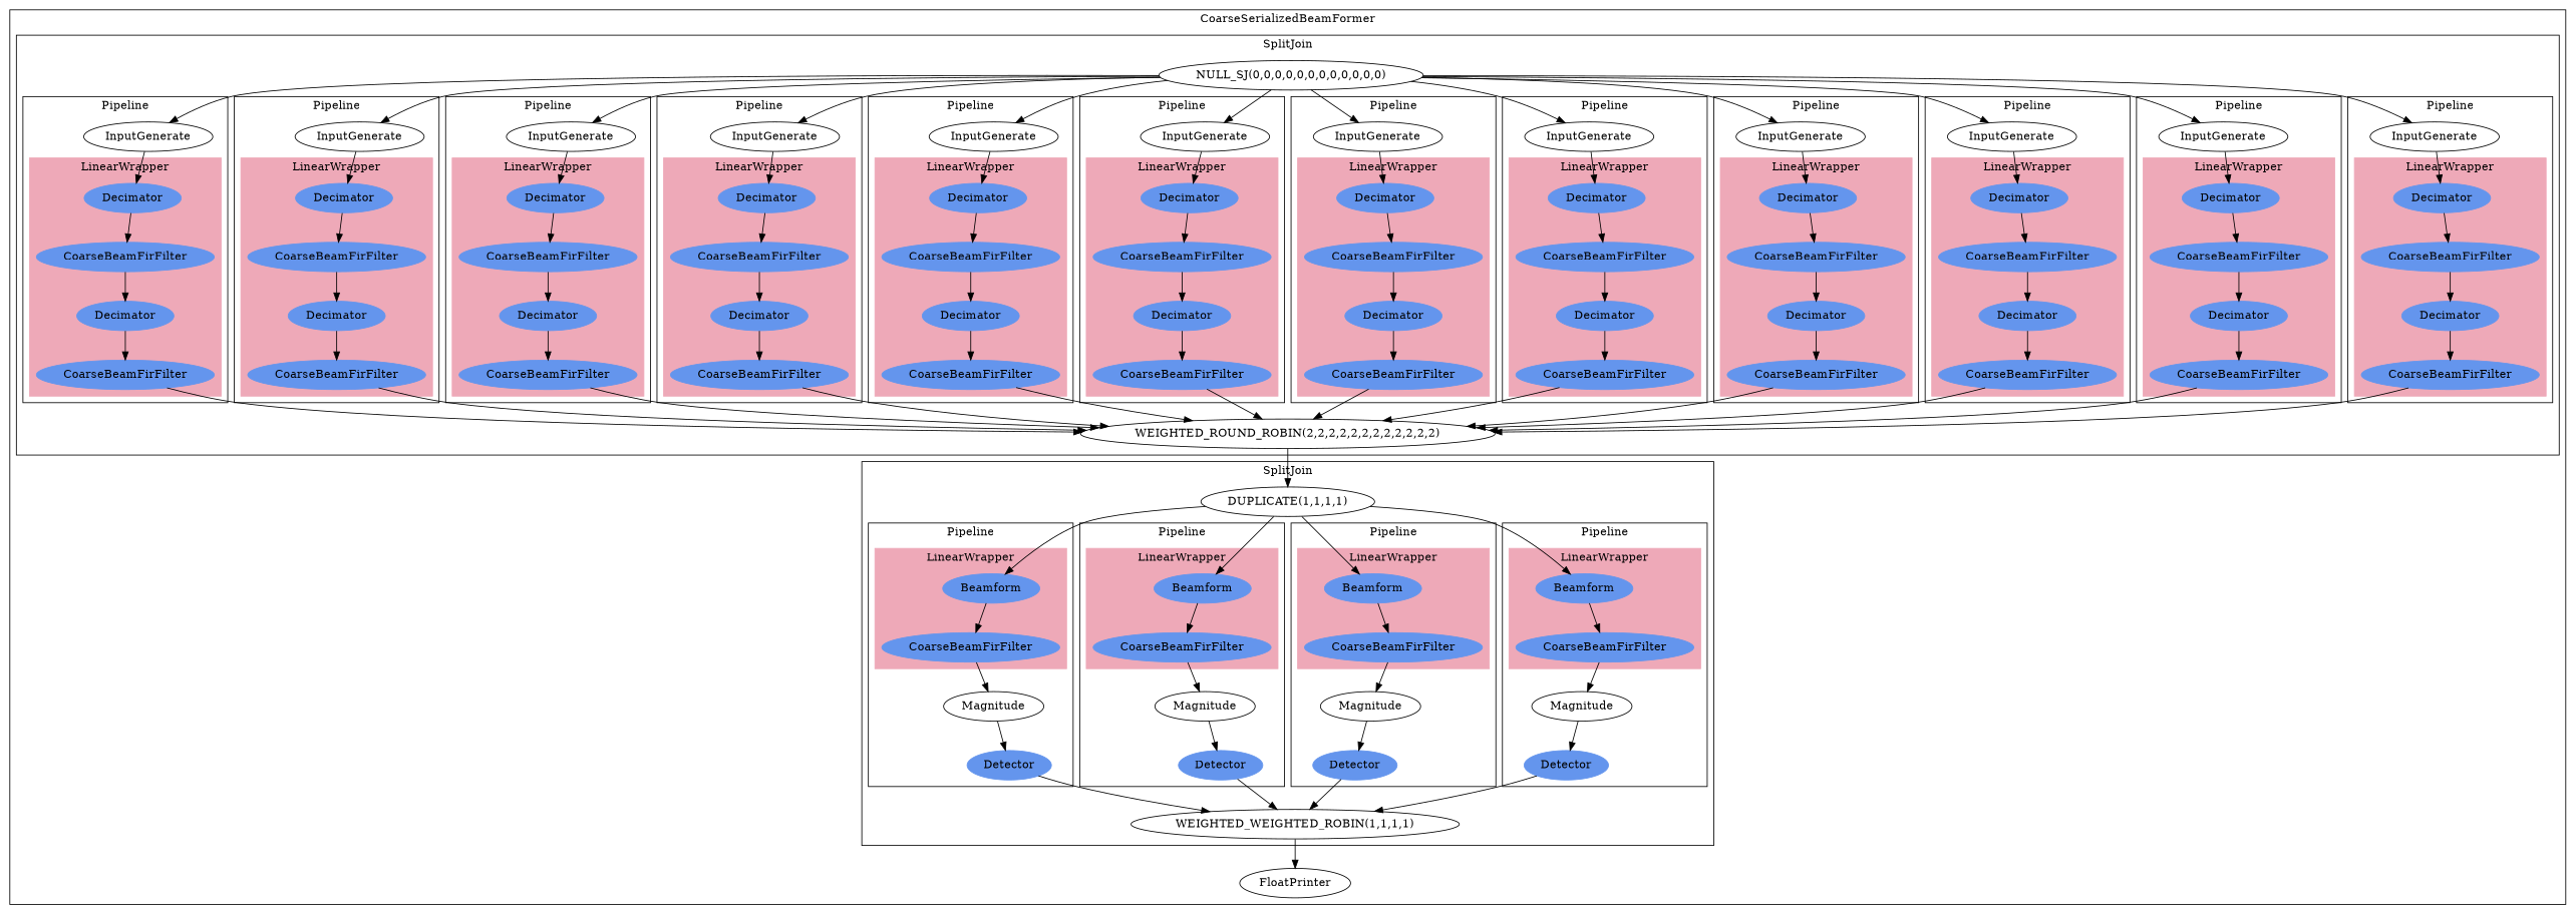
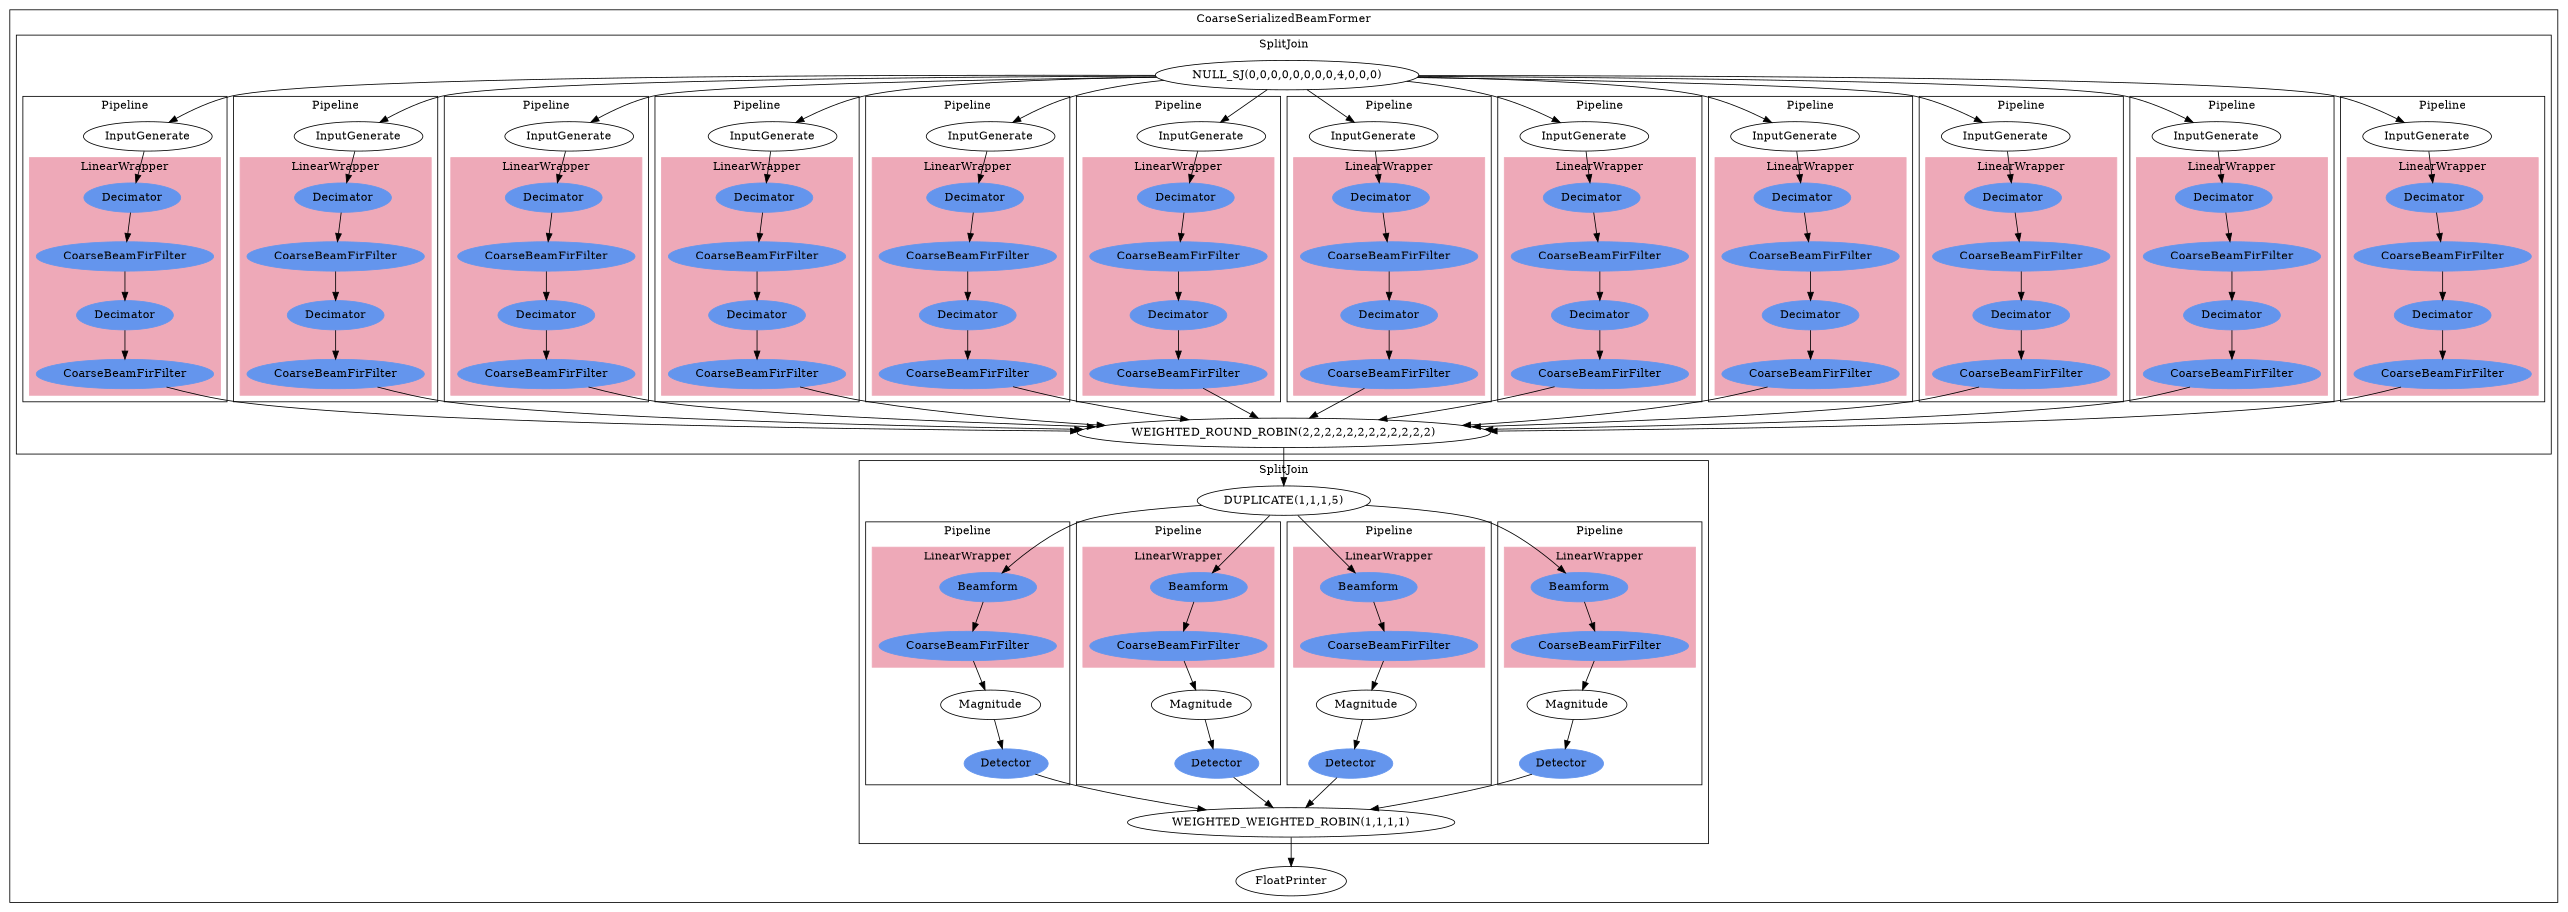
  digraph {
    node [color=cornflowerblue style=filled]
    n1 [label=Decimator]
    n2 [label=CoarseBeamFirFilter]
    n3 [label=Decimator]
    n4 [label=CoarseBeamFirFilter]
    n5 [label=InputGenerate color="" style=""]
    n6 [label=Decimator]
    n7 [label=CoarseBeamFirFilter]
    n8 [label=Decimator]
    n9 [label=CoarseBeamFirFilter]
    n10 [label=InputGenerate color="" style=""]
    n11 [label=Decimator]
    n12 [label=CoarseBeamFirFilter]
    n13 [label=Decimator]
    n14 [label=CoarseBeamFirFilter]
    n15 [label=InputGenerate color="" style=""]
    n16 [label=Decimator]
    n17 [label=CoarseBeamFirFilter]
    n18 [label=Decimator]
    n19 [label=CoarseBeamFirFilter]
    n20 [label=InputGenerate color="" style=""]
    n21 [label=Decimator]
    n22 [label=CoarseBeamFirFilter]
    n23 [label=Decimator]
    n24 [label=CoarseBeamFirFilter]
    n25 [label=InputGenerate color="" style=""]
    n26 [label=Decimator]
    n27 [label=CoarseBeamFirFilter]
    n28 [label=Decimator]
    n29 [label=CoarseBeamFirFilter]
    n30 [label=InputGenerate color="" style=""]
    n31 [label=Decimator]
    n32 [label=CoarseBeamFirFilter]
    n33 [label=Decimator]
    n34 [label=CoarseBeamFirFilter]
    n35 [label=InputGenerate color="" style=""]
    n36 [label=Decimator]
    n37 [label=CoarseBeamFirFilter]
    n38 [label=Decimator]
    n39 [label=CoarseBeamFirFilter]
    n40 [label=InputGenerate color="" style=""]
    n41 [label=Decimator]
    n42 [label=CoarseBeamFirFilter]
    n43 [label=Decimator]
    n44 [label=CoarseBeamFirFilter]
    n45 [label=InputGenerate color="" style=""]
    n46 [label=Decimator]
    n47 [label=CoarseBeamFirFilter]
    n48 [label=Decimator]
    n49 [label=CoarseBeamFirFilter]
    n50 [label=InputGenerate color="" style=""]
    n51 [label=Decimator]
    n52 [label=CoarseBeamFirFilter]
    n53 [label=Decimator]
    n54 [label=CoarseBeamFirFilter]
    n55 [label=InputGenerate color="" style=""]
    n56 [label=Decimator]
    n57 [label=CoarseBeamFirFilter]
    n58 [label=Decimator]
    n59 [label=CoarseBeamFirFilter]
    n60 [label=InputGenerate color="" style=""]
-   n61 [label="NULL_SJ(0,0,0,0,0,0,0,0,0,0,0,0)" color="" style=""]
+   n61 [label="NULL_SJ(0,0,0,0,0,0,0,0,4,0,0,0)" color="" style=""]
    n62 [label="WEIGHTED_ROUND_ROBIN(2,2,2,2,2,2,2,2,2,2,2,2)" color="" style=""]
    n63 [label=Beamform]
    n64 [label=CoarseBeamFirFilter]
    n65 [label=Magnitude color="" style=""]
    n66 [label=Detector]
    n67 [label=Beamform]
    n68 [label=CoarseBeamFirFilter]
    n69 [label=Magnitude color="" style=""]
    n70 [label=Detector]
    n71 [label=Beamform]
    n72 [label=CoarseBeamFirFilter]
    n73 [label=Magnitude color="" style=""]
    n74 [label=Detector]
    n75 [label=Beamform]
    n76 [label=CoarseBeamFirFilter]
    n77 [label=Magnitude color="" style=""]
    n78 [label=Detector]
-   n79 [label="DUPLICATE(1,1,1,1)" color="" style=""]
+   n79 [label="DUPLICATE(1,1,1,5)" color="" style=""]
    n80 [label="WEIGHTED_WEIGHTED_ROBIN(1,1,1,1)" color="" style=""]
    n81 [label=FloatPrinter color="" style=""]
    subgraph cluster_1 {
      label=CoarseSerializedBeamFormer
      n81
      subgraph cluster_2 {
        label=SplitJoin
        n61
        n62
        subgraph cluster_3 {
          label=Pipeline
          n5
          subgraph cluster_4 {
            color=pink2
            label="LinearWrapper\n"
            style=filled
            n1
            n2
            n3
            n4
          }
        }
        subgraph cluster_5 {
          label=Pipeline
          n10
          subgraph cluster_6 {
            color=pink2
            label="LinearWrapper\n"
            style=filled
            n6
            n7
            n8
            n9
          }
        }
        subgraph cluster_7 {
          label=Pipeline
          n15
          subgraph cluster_8 {
            color=pink2
            label="LinearWrapper\n"
            style=filled
            n11
            n12
            n13
            n14
          }
        }
        subgraph cluster_9 {
          label=Pipeline
          n20
          subgraph cluster_10 {
            color=pink2
            label="LinearWrapper\n"
            style=filled
            n16
            n17
            n18
            n19
          }
        }
        subgraph cluster_11 {
          label=Pipeline
          n25
          subgraph cluster_12 {
            color=pink2
            label="LinearWrapper\n"
            style=filled
            n21
            n22
            n23
            n24
          }
        }
        subgraph cluster_13 {
          label=Pipeline
          n30
          subgraph cluster_14 {
            color=pink2
            label="LinearWrapper\n"
            style=filled
            n26
            n27
            n28
            n29
          }
        }
        subgraph cluster_15 {
          label=Pipeline
          n35
          subgraph cluster_16 {
            color=pink2
            label="LinearWrapper\n"
            style=filled
            n31
            n32
            n33
            n34
          }
        }
        subgraph cluster_17 {
          label=Pipeline
          n40
          subgraph cluster_18 {
            color=pink2
            label="LinearWrapper\n"
            style=filled
            n36
            n37
            n38
            n39
          }
        }
        subgraph cluster_19 {
          label=Pipeline
          n45
          subgraph cluster_20 {
            color=pink2
            label="LinearWrapper\n"
            style=filled
            n41
            n42
            n43
            n44
          }
        }
        subgraph cluster_21 {
          label=Pipeline
          n50
          subgraph cluster_22 {
            color=pink2
            label="LinearWrapper\n"
            style=filled
            n46
            n47
            n48
            n49
          }
        }
        subgraph cluster_23 {
          label=Pipeline
          n55
          subgraph cluster_24 {
            color=pink2
            label="LinearWrapper\n"
            style=filled
            n51
            n52
            n53
            n54
          }
        }
        subgraph cluster_25 {
          label=Pipeline
          n60
          subgraph cluster_26 {
            color=pink2
            label="LinearWrapper\n"
            style=filled
            n56
            n57
            n58
            n59
          }
        }
      }
      subgraph cluster_27 {
        label=SplitJoin
        n79
        n80
        subgraph cluster_28 {
          label=Pipeline
          n65
          n66
          subgraph cluster_29 {
            color=pink2
            label="LinearWrapper\n"
            style=filled
            n63
            n64
          }
        }
        subgraph cluster_30 {
          label=Pipeline
          n69
          n70
          subgraph cluster_31 {
            color=pink2
            label="LinearWrapper\n"
            style=filled
            n67
            n68
          }
        }
        subgraph cluster_32 {
          label=Pipeline
          n73
          n74
          subgraph cluster_33 {
            color=pink2
            label="LinearWrapper\n"
            style=filled
            n71
            n72
          }
        }
        subgraph cluster_34 {
          label=Pipeline
          n77
          n78
          subgraph cluster_35 {
            color=pink2
            label="LinearWrapper\n"
            style=filled
            n75
            n76
          }
        }
      }
    }
    n1 -> n2
    n2 -> n3
    n3 -> n4
    n4 -> n62
    n5 -> n1
    n6 -> n7
    n7 -> n8
    n8 -> n9
    n9 -> n62
    n10 -> n6
    n11 -> n12
    n12 -> n13
    n13 -> n14
    n14 -> n62
    n15 -> n11
    n16 -> n17
    n17 -> n18
    n18 -> n19
    n19 -> n62
    n20 -> n16
    n21 -> n22
    n22 -> n23
    n23 -> n24
    n24 -> n62
    n25 -> n21
    n26 -> n27
    n27 -> n28
    n28 -> n29
    n29 -> n62
    n30 -> n26
    n31 -> n32
    n32 -> n33
    n33 -> n34
    n34 -> n62
    n35 -> n31
    n36 -> n37
    n37 -> n38
    n38 -> n39
    n39 -> n62
    n40 -> n36
    n41 -> n42
    n42 -> n43
    n43 -> n44
    n44 -> n62
    n45 -> n41
    n46 -> n47
    n47 -> n48
    n48 -> n49
    n49 -> n62
    n50 -> n46
    n51 -> n52
    n52 -> n53
    n53 -> n54
    n54 -> n62
    n55 -> n51
    n56 -> n57
    n57 -> n58
    n58 -> n59
    n59 -> n62
    n60 -> n56
    n61 -> n5
    n61 -> n10
    n61 -> n15
    n61 -> n20
    n61 -> n25
    n61 -> n30
    n61 -> n35
    n61 -> n40
    n61 -> n45
    n61 -> n50
    n61 -> n55
    n61 -> n60
    n62 -> n79
    n63 -> n64
    n64 -> n65
    n65 -> n66
    n66 -> n80
    n67 -> n68
    n68 -> n69
    n69 -> n70
    n70 -> n80
    n71 -> n72
    n72 -> n73
    n73 -> n74
    n74 -> n80
    n75 -> n76
    n76 -> n77
    n77 -> n78
    n78 -> n80
    n79 -> n63
    n79 -> n67
    n79 -> n71
    n79 -> n75
    n80 -> n81
  }
